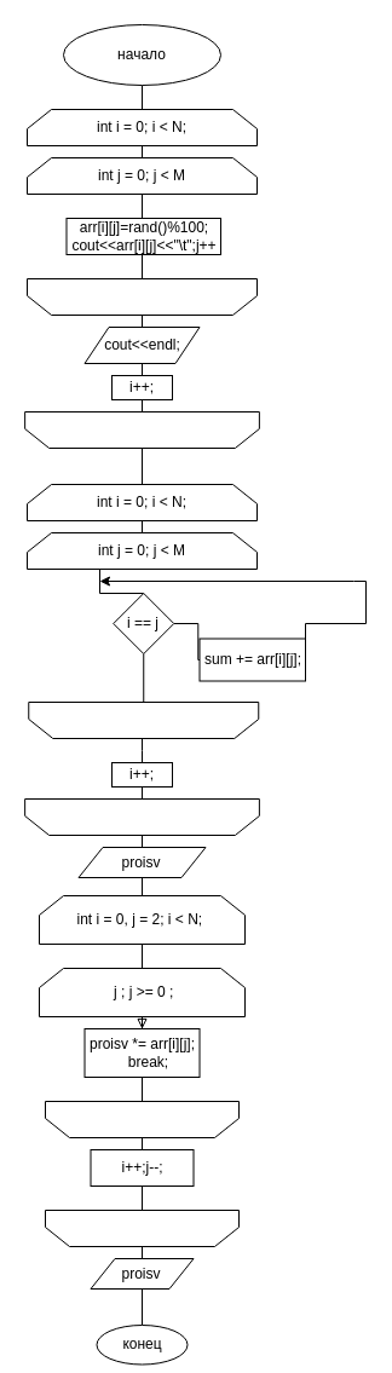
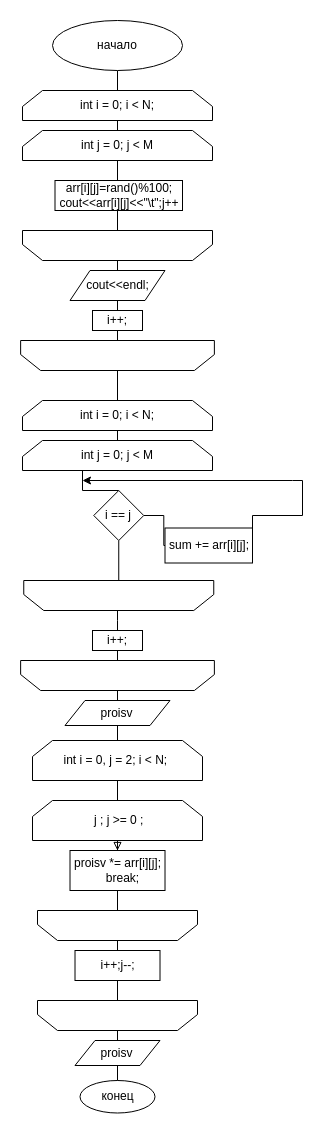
  <mxCell id="0" />
  <mxCell id="1" parent="0" />
  <mxCell id="2" style="edgeStyle=orthogonalEdgeStyle;rounded=0;orthogonalLoop=1;jettySize=auto;html=1;exitX=0.5;exitY=1;exitDx=0;exitDy=0;entryX=0.5;entryY=0;entryDx=0;entryDy=0;endArrow=none;endFill=0;" parent="1" source="3" edge="1"><mxGeometry relative="1" as="geometry"><mxPoint x="117" y="90" as="targetPoint" /></mxGeometry></mxCell>
  <mxCell id="3" value="начало" style="ellipse;whiteSpace=wrap;html=1;" parent="1" vertex="1"><mxGeometry x="52" y="20" width="130" height="50" as="geometry" /></mxCell>
  <mxCell id="4" value="" style="edgeStyle=orthogonalEdgeStyle;rounded=0;orthogonalLoop=1;jettySize=auto;html=1;endArrow=none;endFill=0;" parent="1" source="5" target="7" edge="1"><mxGeometry relative="1" as="geometry" /></mxCell>
  <mxCell id="5" value="int i = 0; i &amp;lt; N;" style="shape=loopLimit;whiteSpace=wrap;html=1;" parent="1" vertex="1"><mxGeometry x="22" y="90" width="190" height="30" as="geometry" /></mxCell>
  <mxCell id="6" value="" style="edgeStyle=orthogonalEdgeStyle;rounded=0;orthogonalLoop=1;jettySize=auto;html=1;endArrow=none;endFill=0;" parent="1" source="7" target="9" edge="1"><mxGeometry relative="1" as="geometry" /></mxCell>
  <mxCell id="7" value="int j = 0; j &amp;lt; M" style="shape=loopLimit;whiteSpace=wrap;html=1;" parent="1" vertex="1"><mxGeometry x="22" y="130" width="190" height="30" as="geometry" /></mxCell>
  <mxCell id="8" style="edgeStyle=orthogonalEdgeStyle;rounded=0;orthogonalLoop=1;jettySize=auto;html=1;exitX=0.5;exitY=1;exitDx=0;exitDy=0;entryX=0.5;entryY=1;entryDx=0;entryDy=0;endArrow=none;endFill=0;" parent="1" source="9" target="11" edge="1"><mxGeometry relative="1" as="geometry" /></mxCell>
  <mxCell id="9" value="&lt;div&gt;arr[i][j]=rand()%100;&lt;/div&gt;&lt;div&gt;&lt;span&gt;&#09;&#09;&#09;&lt;/span&gt;cout&amp;lt;&amp;lt;arr[i][j]&amp;lt;&amp;lt;&quot;\t&quot;;j++&lt;/div&gt;" style="whiteSpace=wrap;html=1;" parent="1" vertex="1"><mxGeometry x="54.5" y="180" width="127.5" height="30" as="geometry" /></mxCell>
  <mxCell id="10" style="edgeStyle=orthogonalEdgeStyle;rounded=0;orthogonalLoop=1;jettySize=auto;html=1;exitX=0.5;exitY=0;exitDx=0;exitDy=0;endArrow=none;endFill=0;" parent="1" source="11" edge="1"><mxGeometry relative="1" as="geometry"><mxPoint x="117" y="270" as="targetPoint" /></mxGeometry></mxCell>
  <mxCell id="11" value="" style="shape=loopLimit;whiteSpace=wrap;html=1;rotation=-180;" parent="1" vertex="1"><mxGeometry x="22" y="230" width="190" height="30" as="geometry" /></mxCell>
  <mxCell id="12" style="edgeStyle=orthogonalEdgeStyle;rounded=0;orthogonalLoop=1;jettySize=auto;html=1;exitX=0.5;exitY=1;exitDx=0;exitDy=0;entryX=0.5;entryY=0;entryDx=0;entryDy=0;endArrow=none;endFill=0;" parent="1" source="13" target="18" edge="1"><mxGeometry relative="1" as="geometry" /></mxCell>
  <mxCell id="13" value="cout&amp;lt;&amp;lt;endl;" style="shape=parallelogram;perimeter=parallelogramPerimeter;whiteSpace=wrap;html=1;fixedSize=1;" parent="1" vertex="1"><mxGeometry x="69.5" y="270" width="95" height="30" as="geometry" /></mxCell>
  <mxCell id="14" style="edgeStyle=orthogonalEdgeStyle;rounded=0;orthogonalLoop=1;jettySize=auto;html=1;exitX=0.5;exitY=0;exitDx=0;exitDy=0;entryX=0.5;entryY=0;entryDx=0;entryDy=0;endArrow=none;endFill=0;" parent="1" source="15" target="20" edge="1"><mxGeometry relative="1" as="geometry" /></mxCell>
  <mxCell id="15" value="" style="shape=loopLimit;whiteSpace=wrap;html=1;rotation=-180;" parent="1" vertex="1"><mxGeometry x="20.12" y="340" width="193.75" height="30" as="geometry" /></mxCell>
  <mxCell id="16" style="edgeStyle=orthogonalEdgeStyle;rounded=0;orthogonalLoop=1;jettySize=auto;html=1;exitX=0.5;exitY=1;exitDx=0;exitDy=0;endArrow=none;endFill=0;" parent="1" source="18" edge="1"><mxGeometry relative="1" as="geometry"><mxPoint x="117.068" y="330.078" as="targetPoint" /></mxGeometry></mxCell>
  <mxCell id="17" style="edgeStyle=orthogonalEdgeStyle;rounded=0;orthogonalLoop=1;jettySize=auto;html=1;exitX=0.5;exitY=1;exitDx=0;exitDy=0;entryX=0.5;entryY=1;entryDx=0;entryDy=0;endArrow=none;endFill=0;" parent="1" source="18" target="15" edge="1"><mxGeometry relative="1" as="geometry" /></mxCell>
  <mxCell id="18" value="i++;" style="rounded=0;whiteSpace=wrap;html=1;" parent="1" vertex="1"><mxGeometry x="92" y="310" width="50" height="20" as="geometry" /></mxCell>
  <mxCell id="19" value="" style="edgeStyle=orthogonalEdgeStyle;rounded=0;orthogonalLoop=1;jettySize=auto;html=1;endArrow=none;endFill=0;" parent="1" source="20" target="22" edge="1"><mxGeometry relative="1" as="geometry" /></mxCell>
  <mxCell id="20" value="int i = 0; i &amp;lt; N;" style="shape=loopLimit;whiteSpace=wrap;html=1;" parent="1" vertex="1"><mxGeometry x="22.01" y="400" width="190" height="30" as="geometry" /></mxCell>
  <mxCell id="21" value="" style="edgeStyle=orthogonalEdgeStyle;rounded=0;orthogonalLoop=1;jettySize=auto;html=1;endArrow=none;endFill=0;" parent="1" source="22" edge="1"><mxGeometry relative="1" as="geometry"><mxPoint x="118.267" y="490" as="targetPoint" /><Array as="points"><mxPoint x="82" y="490" /></Array></mxGeometry></mxCell>
  <mxCell id="22" value="int j = 0; j &amp;lt; M" style="shape=loopLimit;whiteSpace=wrap;html=1;" parent="1" vertex="1"><mxGeometry x="22.01" y="440" width="190" height="30" as="geometry" /></mxCell>
  <mxCell id="23" style="edgeStyle=orthogonalEdgeStyle;rounded=0;orthogonalLoop=1;jettySize=auto;html=1;exitX=0.5;exitY=0;exitDx=0;exitDy=0;endArrow=none;endFill=0;" parent="1" source="24" edge="1"><mxGeometry relative="1" as="geometry"><mxPoint x="117" y="620" as="targetPoint" /></mxGeometry></mxCell>
  <mxCell id="24" value="" style="shape=loopLimit;whiteSpace=wrap;html=1;rotation=-180;" parent="1" vertex="1"><mxGeometry x="23.25" y="580" width="190" height="30" as="geometry" /></mxCell>
  <mxCell id="25" style="edgeStyle=orthogonalEdgeStyle;rounded=0;orthogonalLoop=1;jettySize=auto;html=1;exitX=0.5;exitY=1;exitDx=0;exitDy=0;entryX=0.5;entryY=0;entryDx=0;entryDy=0;endArrow=none;endFill=0;" parent="1" target="30" edge="1"><mxGeometry relative="1" as="geometry"><mxPoint x="117" y="620" as="sourcePoint" /></mxGeometry></mxCell>
  <mxCell id="26" value="" style="edgeStyle=orthogonalEdgeStyle;rounded=0;orthogonalLoop=1;jettySize=auto;html=1;endArrow=none;endFill=0;" parent="1" source="27" target="37" edge="1"><mxGeometry relative="1" as="geometry" /></mxCell>
  <mxCell id="27" value="" style="shape=loopLimit;whiteSpace=wrap;html=1;rotation=-180;" parent="1" vertex="1"><mxGeometry x="20.12" y="660" width="193.75" height="30" as="geometry" /></mxCell>
  <mxCell id="28" style="edgeStyle=orthogonalEdgeStyle;rounded=0;orthogonalLoop=1;jettySize=auto;html=1;exitX=0.5;exitY=1;exitDx=0;exitDy=0;endArrow=none;endFill=0;" parent="1" source="30" edge="1"><mxGeometry relative="1" as="geometry"><mxPoint x="117.068" y="650.078" as="targetPoint" /></mxGeometry></mxCell>
  <mxCell id="29" style="edgeStyle=orthogonalEdgeStyle;rounded=0;orthogonalLoop=1;jettySize=auto;html=1;exitX=0.5;exitY=1;exitDx=0;exitDy=0;entryX=0.5;entryY=1;entryDx=0;entryDy=0;endArrow=none;endFill=0;" parent="1" source="30" target="27" edge="1"><mxGeometry relative="1" as="geometry" /></mxCell>
  <mxCell id="30" value="i++;" style="rounded=0;whiteSpace=wrap;html=1;" parent="1" vertex="1"><mxGeometry x="92" y="630" width="50" height="20" as="geometry" /></mxCell>
  <mxCell id="31" value="" style="edgeStyle=orthogonalEdgeStyle;rounded=0;orthogonalLoop=1;jettySize=auto;html=1;endArrow=none;endFill=0;" parent="1" source="33" target="35" edge="1"><mxGeometry relative="1" as="geometry" /></mxCell>
  <mxCell id="32" style="edgeStyle=orthogonalEdgeStyle;rounded=0;orthogonalLoop=1;jettySize=auto;html=1;exitX=0.5;exitY=1;exitDx=0;exitDy=0;entryX=0.5;entryY=1;entryDx=0;entryDy=0;endArrow=none;endFill=0;" parent="1" source="33" target="24" edge="1"><mxGeometry relative="1" as="geometry" /></mxCell>
  <mxCell id="33" value="i == j" style="rhombus;whiteSpace=wrap;html=1;" parent="1" vertex="1"><mxGeometry x="93.25" y="490" width="50" height="50" as="geometry" /></mxCell>
  <mxCell id="34" style="edgeStyle=orthogonalEdgeStyle;rounded=0;orthogonalLoop=1;jettySize=auto;html=1;exitX=1;exitY=0.5;exitDx=0;exitDy=0;endArrow=none;endFill=0;" parent="1" source="35" edge="1"><mxGeometry relative="1" as="geometry"><mxPoint x="292" y="480" as="targetPoint" /><Array as="points"><mxPoint x="302" y="515" /><mxPoint x="302" y="480" /></Array></mxGeometry></mxCell>
  <mxCell id="35" value="sum += arr[i][j];" style="whiteSpace=wrap;html=1;" parent="1" vertex="1"><mxGeometry x="164.5" y="527.5" width="87.5" height="35" as="geometry" /></mxCell>
  <mxCell id="36" style="edgeStyle=orthogonalEdgeStyle;rounded=0;orthogonalLoop=1;jettySize=auto;html=1;exitX=0.5;exitY=1;exitDx=0;exitDy=0;entryX=0.5;entryY=0;entryDx=0;entryDy=0;endArrow=none;endFill=0;" parent="1" source="37" target="39" edge="1"><mxGeometry relative="1" as="geometry" /></mxCell>
  <mxCell id="37" value="proisv" style="shape=parallelogram;perimeter=parallelogramPerimeter;whiteSpace=wrap;html=1;fixedSize=1;" parent="1" vertex="1"><mxGeometry x="64.49" y="700" width="105.01" height="25" as="geometry" /></mxCell>
  <mxCell id="38" value="" style="edgeStyle=orthogonalEdgeStyle;rounded=0;orthogonalLoop=1;jettySize=auto;html=1;endArrow=none;endFill=0;" parent="1" source="39" target="41" edge="1"><mxGeometry relative="1" as="geometry" /></mxCell>
  <mxCell id="39" value="int i = 0, j = 2; i &amp;lt; N;&amp;nbsp;" style="shape=loopLimit;whiteSpace=wrap;html=1;" parent="1" vertex="1"><mxGeometry x="32" y="740" width="170" height="40" as="geometry" /></mxCell>
  <mxCell id="40" value="" style="edgeStyle=orthogonalEdgeStyle;rounded=0;orthogonalLoop=1;jettySize=auto;html=1;endArrow=block;endFill=0;" parent="1" source="41" target="43" edge="1"><mxGeometry relative="1" as="geometry" /></mxCell>
  <mxCell id="41" value="&amp;nbsp;j ; j &amp;gt;= 0 ;" style="shape=loopLimit;whiteSpace=wrap;html=1;" parent="1" vertex="1"><mxGeometry x="32" y="800" width="170" height="40" as="geometry" /></mxCell>
  <mxCell id="42" style="edgeStyle=orthogonalEdgeStyle;rounded=0;orthogonalLoop=1;jettySize=auto;html=1;exitX=0.5;exitY=1;exitDx=0;exitDy=0;entryX=0.5;entryY=1;entryDx=0;entryDy=0;endArrow=none;endFill=0;" parent="1" source="43" target="45" edge="1"><mxGeometry relative="1" as="geometry" /></mxCell>
  <mxCell id="43" value="&lt;div&gt;proisv *= arr[i][j];&lt;/div&gt;&lt;div&gt;&lt;span&gt;&#09;&#09;&lt;/span&gt;&amp;nbsp; &amp;nbsp;break;&lt;/div&gt;" style="whiteSpace=wrap;html=1;" parent="1" vertex="1"><mxGeometry x="69.51" y="850" width="95" height="40" as="geometry" /></mxCell>
  <mxCell id="44" value="" style="edgeStyle=orthogonalEdgeStyle;rounded=0;orthogonalLoop=1;jettySize=auto;html=1;endArrow=none;endFill=0;" parent="1" source="45" target="47" edge="1"><mxGeometry relative="1" as="geometry" /></mxCell>
  <mxCell id="45" value="" style="shape=loopLimit;whiteSpace=wrap;html=1;rotation=-180;" parent="1" vertex="1"><mxGeometry x="37" y="910" width="160" height="30" as="geometry" /></mxCell>
  <mxCell id="46" style="edgeStyle=orthogonalEdgeStyle;rounded=0;orthogonalLoop=1;jettySize=auto;html=1;exitX=0.5;exitY=1;exitDx=0;exitDy=0;entryX=0.5;entryY=1;entryDx=0;entryDy=0;endArrow=none;endFill=0;" parent="1" source="47" target="49" edge="1"><mxGeometry relative="1" as="geometry" /></mxCell>
  <mxCell id="47" value="i++;j--;" style="whiteSpace=wrap;html=1;" parent="1" vertex="1"><mxGeometry x="74.51" y="950" width="85" height="30" as="geometry" /></mxCell>
  <mxCell id="48" value="" style="edgeStyle=orthogonalEdgeStyle;rounded=0;orthogonalLoop=1;jettySize=auto;html=1;endArrow=none;endFill=0;" parent="1" source="49" target="51" edge="1"><mxGeometry relative="1" as="geometry" /></mxCell>
  <mxCell id="49" value="" style="shape=loopLimit;whiteSpace=wrap;html=1;rotation=-180;" parent="1" vertex="1"><mxGeometry x="37.01" y="1000" width="160" height="30" as="geometry" /></mxCell>
  <mxCell id="50" value="" style="edgeStyle=orthogonalEdgeStyle;rounded=0;orthogonalLoop=1;jettySize=auto;html=1;endArrow=none;endFill=0;" parent="1" source="51" target="52" edge="1"><mxGeometry relative="1" as="geometry" /></mxCell>
  <mxCell id="51" value="proisv" style="shape=parallelogram;perimeter=parallelogramPerimeter;whiteSpace=wrap;html=1;fixedSize=1;" parent="1" vertex="1"><mxGeometry x="74.49" y="1040" width="85.01" height="25" as="geometry" /></mxCell>
- <mxCell id="52" value="конец" style="ellipse;whiteSpace=wrap;html=1;" parent="1" vertex="1"><mxGeometry x="79.5" y="1095" width="75" height="32.5" as="geometry" /></mxCell>
+ <mxCell id="52" value="конец" style="ellipse;whiteSpace=wrap;html=1;" parent="1" vertex="1"><mxGeometry x="79.5" y="1080" width="75" height="32.5" as="geometry" /></mxCell>
  <mxCell id="53" value="" style="endArrow=classic;html=1;" edge="1" parent="1"><mxGeometry width="50" height="50" relative="1" as="geometry"><mxPoint x="292" y="480" as="sourcePoint" /><mxPoint x="82" y="480" as="targetPoint" /></mxGeometry></mxCell>
